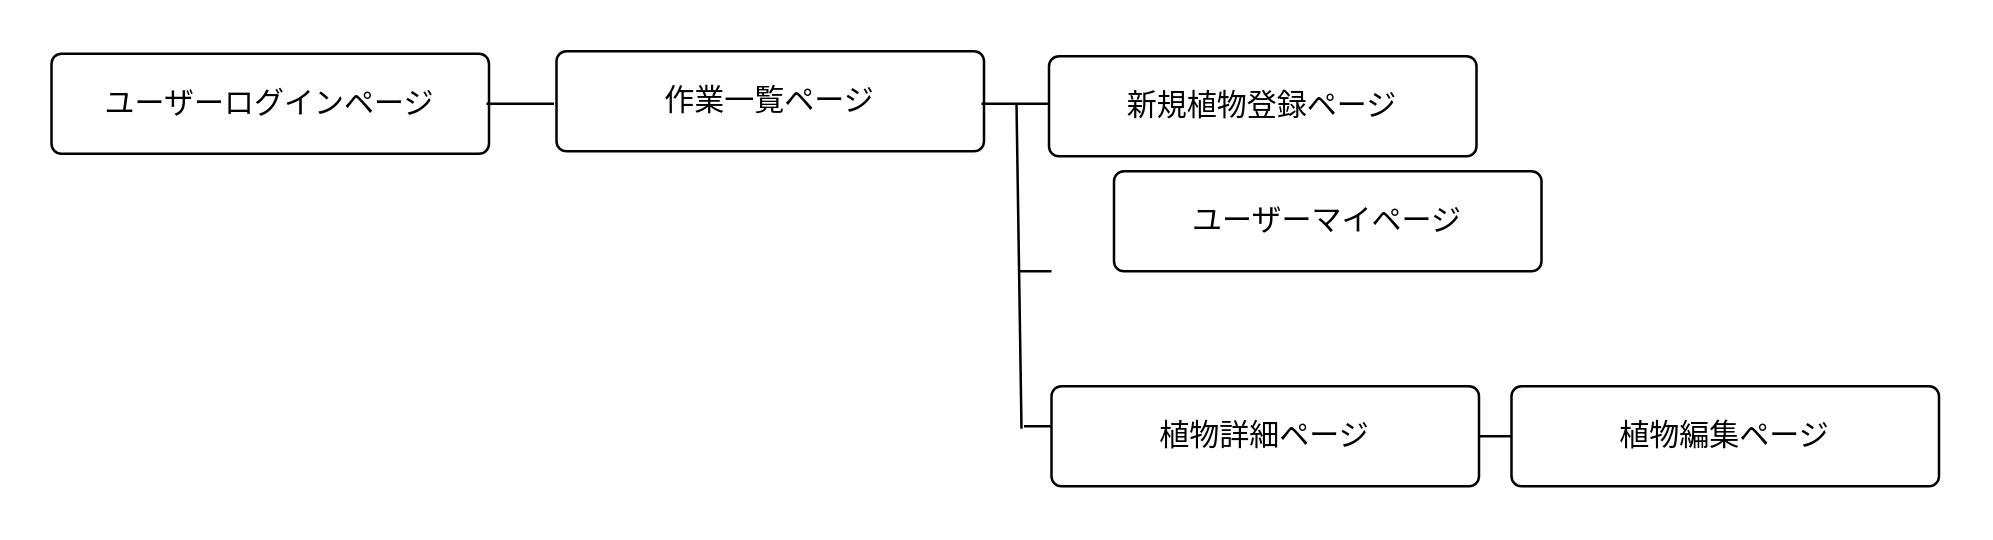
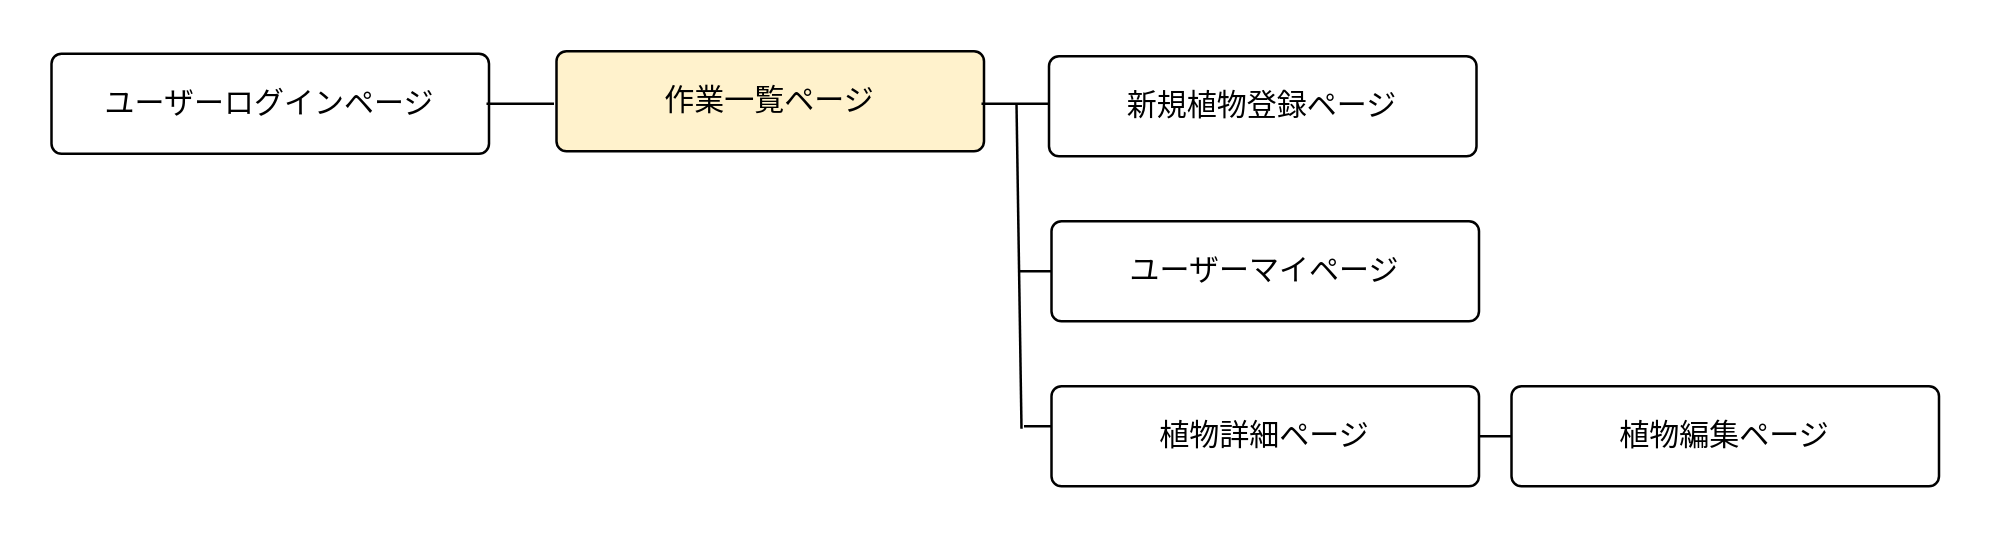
  <mxCell id="0" />
  <mxCell id="1" parent="0" />
- <mxCell id="2" value="作業一覧ページ" style="rounded=1;arcSize=10;whiteSpace=wrap;html=1;align=center;" vertex="1" parent="1"><mxGeometry x="222" y="20" width="171" height="40" as="geometry" /></mxCell>
+ <mxCell id="2" value="作業一覧ページ" style="rounded=1;arcSize=10;whiteSpace=wrap;html=1;align=center;fillColor=#fff2cc;" vertex="1" parent="1"><mxGeometry x="222" y="20" width="171" height="40" as="geometry" /></mxCell>
  <mxCell id="3" value="ユーザーログインページ" style="rounded=1;arcSize=10;whiteSpace=wrap;html=1;align=center;" vertex="1" parent="1"><mxGeometry x="20" y="21" width="175" height="40" as="geometry" /></mxCell>
  <mxCell id="4" value="" style="line;strokeWidth=1;rotatable=0;dashed=0;labelPosition=right;align=left;verticalAlign=middle;spacingTop=0;spacingLeft=6;points=[];portConstraint=eastwest;" vertex="1" parent="1"><mxGeometry x="194" y="36" width="27" height="10" as="geometry" /></mxCell>
  <mxCell id="5" value="" style="endArrow=none;html=1;rounded=0;" edge="1" parent="1"><mxGeometry relative="1" as="geometry"><mxPoint x="406" y="41" as="sourcePoint" /><mxPoint x="408" y="171" as="targetPoint" /></mxGeometry></mxCell>
  <mxCell id="6" value="新規植物登録ページ" style="rounded=1;arcSize=10;whiteSpace=wrap;html=1;align=center;" vertex="1" parent="1"><mxGeometry x="419" y="22" width="171" height="40" as="geometry" /></mxCell>
  <mxCell id="7" value="" style="line;strokeWidth=1;rotatable=0;dashed=0;labelPosition=right;align=left;verticalAlign=middle;spacingTop=0;spacingLeft=6;points=[];portConstraint=eastwest;" vertex="1" parent="1"><mxGeometry x="392" y="36" width="27" height="10" as="geometry" /></mxCell>
  <mxCell id="8" value="" style="line;strokeWidth=1;rotatable=0;dashed=0;labelPosition=right;align=left;verticalAlign=middle;spacingTop=0;spacingLeft=6;points=[];portConstraint=eastwest;" vertex="1" parent="1"><mxGeometry x="409" y="165" width="13" height="10" as="geometry" /></mxCell>
- <mxCell id="9" value="ユーザーマイページ" style="rounded=1;arcSize=10;whiteSpace=wrap;html=1;align=center;" vertex="1" parent="1"><mxGeometry x="445" y="68" width="171" height="40" as="geometry" /></mxCell>
+ <mxCell id="9" value="ユーザーマイページ" style="rounded=1;arcSize=10;whiteSpace=wrap;html=1;align=center;" vertex="1" parent="1"><mxGeometry x="420" y="88" width="171" height="40" as="geometry" /></mxCell>
  <mxCell id="10" value="" style="line;strokeWidth=1;rotatable=0;dashed=0;labelPosition=right;align=left;verticalAlign=middle;spacingTop=0;spacingLeft=6;points=[];portConstraint=eastwest;" vertex="1" parent="1"><mxGeometry x="407" y="103" width="13" height="10" as="geometry" /></mxCell>
  <mxCell id="11" value="" style="group" vertex="1" connectable="0" parent="1"><mxGeometry x="420" y="154" width="355" height="40" as="geometry" /></mxCell>
  <mxCell id="12" value="植物詳細ページ" style="rounded=1;arcSize=10;whiteSpace=wrap;html=1;align=center;" vertex="1" parent="11"><mxGeometry width="171" height="40" as="geometry" /></mxCell>
  <mxCell id="13" value="" style="line;strokeWidth=1;rotatable=0;dashed=0;labelPosition=right;align=left;verticalAlign=middle;spacingTop=0;spacingLeft=6;points=[];portConstraint=eastwest;" vertex="1" parent="11"><mxGeometry x="171" y="15" width="13" height="10" as="geometry" /></mxCell>
  <mxCell id="14" value="植物編集ページ" style="rounded=1;arcSize=10;whiteSpace=wrap;html=1;align=center;" vertex="1" parent="11"><mxGeometry x="184" width="171" height="40" as="geometry" /></mxCell>
